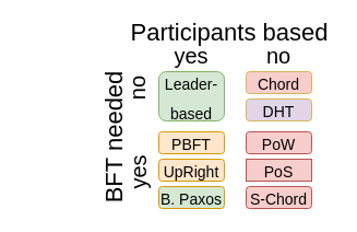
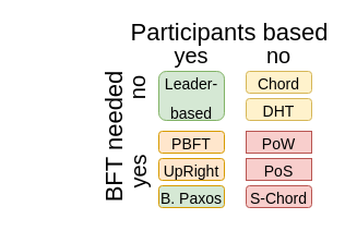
  <mxCell id="0" />
  <mxCell id="1" parent="0" />
  <mxCell id="2" value="Participants based" style="text;html=1;strokeColor=none;fillColor=none;align=center;verticalAlign=middle;whiteSpace=wrap;rounded=0;fontSize=22;" vertex="1" parent="1"><mxGeometry x="115" y="20" width="190" height="20" as="geometry" /></mxCell>
  <mxCell id="3" value="yes" style="text;html=1;strokeColor=none;fillColor=none;align=center;verticalAlign=middle;whiteSpace=wrap;rounded=0;fontSize=20;" vertex="1" parent="1"><mxGeometry x="135" y="40" width="80" height="20" as="geometry" /></mxCell>
  <mxCell id="4" value="no" style="text;html=1;strokeColor=none;fillColor=none;align=center;verticalAlign=middle;whiteSpace=wrap;rounded=0;fontSize=20;" vertex="1" parent="1"><mxGeometry x="215" y="40" width="80" height="20" as="geometry" /></mxCell>
  <mxCell id="5" value="BFT needed" style="text;html=1;strokeColor=none;fillColor=none;align=center;verticalAlign=middle;whiteSpace=wrap;rounded=0;fontSize=22;rotation=-90;" vertex="1" parent="1"><mxGeometry x="20" y="115" width="170" height="20" as="geometry" /></mxCell>
  <mxCell id="6" value="no" style="text;html=1;strokeColor=none;fillColor=none;align=center;verticalAlign=middle;whiteSpace=wrap;rounded=0;fontSize=20;rotation=-90;" vertex="1" parent="1"><mxGeometry x="85" y="70" width="80" height="20" as="geometry" /></mxCell>
  <mxCell id="7" value="yes" style="text;html=1;strokeColor=none;fillColor=none;align=center;verticalAlign=middle;whiteSpace=wrap;rounded=0;fontSize=20;rotation=-90;" vertex="1" parent="1"><mxGeometry x="87.5" y="147.5" width="75" height="20" as="geometry" /></mxCell>
  <mxCell id="8" value="&lt;font style=&quot;font-size: 14px&quot;&gt;Leader-based&lt;/font&gt;" style="rounded=1;whiteSpace=wrap;html=1;fontSize=22;fillColor=#d5e8d4;strokeColor=#82b366;" vertex="1" parent="1"><mxGeometry x="145" y="65" width="60" height="45" as="geometry" /></mxCell>
  <mxCell id="9" value="&lt;font style=&quot;font-size: 14px&quot;&gt;PBFT&lt;/font&gt;" style="rounded=1;whiteSpace=wrap;html=1;fontSize=22;fillColor=#ffe6cc;strokeColor=#d79b00;" vertex="1" parent="1"><mxGeometry x="145" y="120" width="60" height="20" as="geometry" /></mxCell>
  <mxCell id="10" value="&lt;font style=&quot;font-size: 14px&quot;&gt;UpRight&lt;/font&gt;" style="rounded=1;whiteSpace=wrap;html=1;fontSize=22;fillColor=#ffe6cc;strokeColor=#d79b00;" vertex="1" parent="1"><mxGeometry x="145" y="145" width="60" height="20" as="geometry" /></mxCell>
  <mxCell id="11" value="&lt;font style=&quot;font-size: 14px&quot;&gt;B. Paxos&lt;br&gt;&lt;/font&gt;" style="rounded=1;whiteSpace=wrap;html=1;fontSize=22;fillColor=#d5e8d4;strokeColor=#d79b00;" vertex="1" parent="1"><mxGeometry x="145" y="170" width="60" height="20" as="geometry" /></mxCell>
- <mxCell id="12" value="&lt;font style=&quot;font-size: 14px&quot;&gt;PoW&lt;/font&gt;" style="rounded=1;whiteSpace=wrap;html=1;fontSize=22;fillColor=#f8cecc;strokeColor=#b85450;" vertex="1" parent="1"><mxGeometry x="225" y="120" width="60" height="20" as="geometry" /></mxCell>
+ <mxCell id="12" value="&lt;font style=&quot;font-size: 14px&quot;&gt;PoW&lt;/font&gt;" style="whiteSpace=wrap;html=1;fontSize=22;fillColor=#f8cecc;strokeColor=#b85450;rounded=0;" vertex="1" parent="1"><mxGeometry x="225" y="120" width="60" height="20" as="geometry" /></mxCell>
  <mxCell id="13" value="&lt;font style=&quot;font-size: 14px&quot;&gt;PoS&lt;/font&gt;" style="whiteSpace=wrap;html=1;fontSize=22;fillColor=#f8cecc;strokeColor=#b85450;rounded=0;" vertex="1" parent="1"><mxGeometry x="225" y="145" width="60" height="20" as="geometry" /></mxCell>
  <mxCell id="14" value="&lt;font style=&quot;font-size: 14px&quot;&gt;S-Chord&lt;/font&gt;" style="rounded=1;whiteSpace=wrap;html=1;fontSize=22;fillColor=#f8cecc;strokeColor=#b85450;" vertex="1" parent="1"><mxGeometry x="225" y="170" width="60" height="20" as="geometry" /></mxCell>
- <mxCell id="15" value="&lt;font style=&quot;font-size: 14px&quot;&gt;Chord&lt;/font&gt;" style="rounded=1;whiteSpace=wrap;html=1;fontSize=22;fillColor=#f8cecc;strokeColor=#d6b656;" vertex="1" parent="1"><mxGeometry x="225" y="65" width="60" height="20" as="geometry" /></mxCell>
- <mxCell id="16" value="&lt;font style=&quot;font-size: 14px&quot;&gt;DHT&lt;/font&gt;" style="rounded=1;whiteSpace=wrap;html=1;fontSize=22;fillColor=#e1d5e7;strokeColor=#d6b656;" vertex="1" parent="1"><mxGeometry x="225" y="90" width="60" height="20" as="geometry" /></mxCell>
+ <mxCell id="15" value="&lt;font style=&quot;font-size: 14px&quot;&gt;Chord&lt;/font&gt;" style="rounded=1;whiteSpace=wrap;html=1;fontSize=22;fillColor=#fff2cc;strokeColor=#d6b656;" vertex="1" parent="1"><mxGeometry x="225" y="65" width="60" height="20" as="geometry" /></mxCell>
+ <mxCell id="16" value="&lt;font style=&quot;font-size: 14px&quot;&gt;DHT&lt;/font&gt;" style="rounded=1;whiteSpace=wrap;html=1;fontSize=22;fillColor=#fff2cc;strokeColor=#d6b656;" vertex="1" parent="1"><mxGeometry x="225" y="90" width="60" height="20" as="geometry" /></mxCell>
  <mxCell id="17" style="edgeStyle=orthogonalEdgeStyle;rounded=0;orthogonalLoop=1;jettySize=auto;html=1;exitX=0;exitY=0.5;exitDx=0;exitDy=0;fontSize=22;" edge="1" parent="1" source="7" target="7"><mxGeometry relative="1" as="geometry" /></mxCell>
